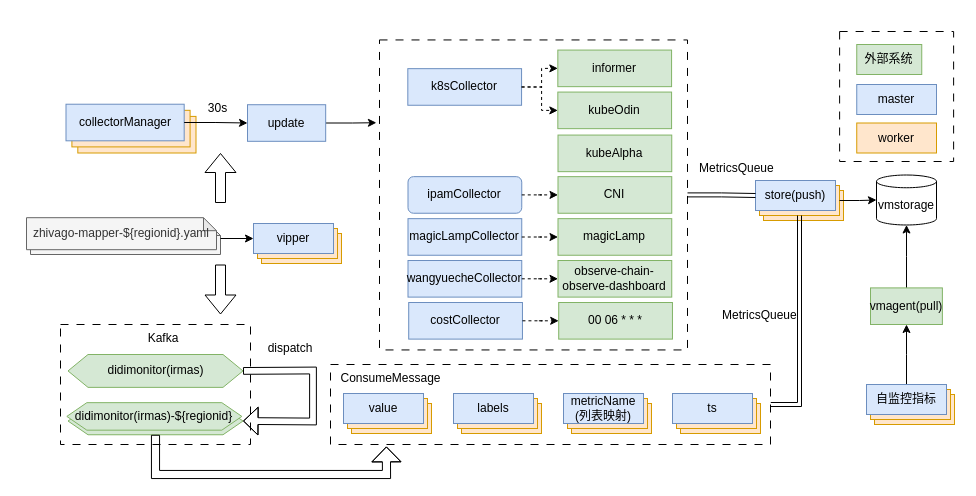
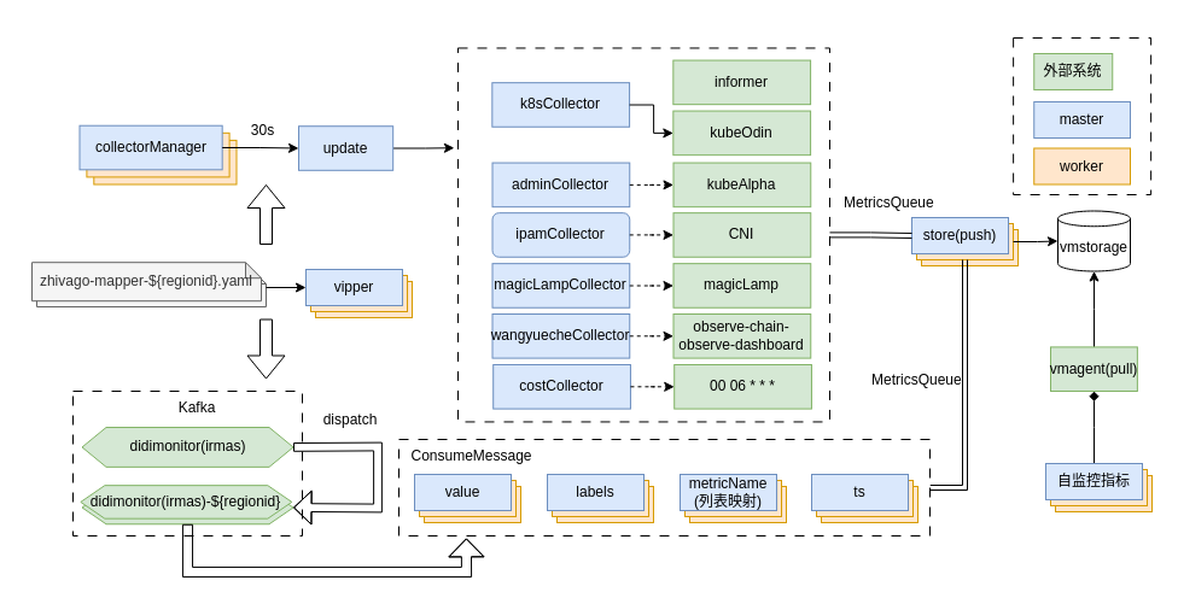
  <mxCell id="0" />
  <mxCell id="1" parent="0" />
  <mxCell id="2" value="" style="rounded=0;whiteSpace=wrap;html=1;dashed=1;dashPattern=8 8;" vertex="1" parent="1"><mxGeometry x="839.12" y="31" width="114" height="130" as="geometry" /></mxCell>
  <mxCell id="3" value="vmstorage" style="shape=cylinder3;whiteSpace=wrap;html=1;boundedLbl=1;backgroundOutline=1;size=6.37;" parent="1" vertex="1"><mxGeometry x="876" y="174.5" width="60" height="50" as="geometry" /></mxCell>
  <mxCell id="4" value="" style="group" parent="1" vertex="1" connectable="0"><mxGeometry x="20" y="214" width="200" height="40" as="geometry" /></mxCell>
  <mxCell id="5" value="" style="shape=note;whiteSpace=wrap;html=1;backgroundOutline=1;darkOpacity=0.05;size=13;fillColor=#f5f5f5;fontColor=#333333;strokeColor=#666666;" parent="4" vertex="1"><mxGeometry x="10" y="8" width="190" height="32" as="geometry" /></mxCell>
  <mxCell id="6" value="zhivago-mapper-${regionid}.yaml" style="shape=note;whiteSpace=wrap;html=1;backgroundOutline=1;darkOpacity=0.05;size=13;fillColor=#f5f5f5;fontColor=#333333;strokeColor=#666666;" parent="4" vertex="1"><mxGeometry x="6" y="3.2" width="190" height="32" as="geometry" /></mxCell>
  <mxCell id="7" value="" style="group" parent="1" vertex="1" connectable="0"><mxGeometry x="253" y="222" width="88" height="41" as="geometry" /></mxCell>
  <mxCell id="8" value="" style="rounded=0;whiteSpace=wrap;html=1;fillColor=#ffe6cc;strokeColor=#d79b00;" parent="7" vertex="1"><mxGeometry x="8" y="11" width="80" height="30" as="geometry" /></mxCell>
  <mxCell id="9" value="" style="rounded=0;whiteSpace=wrap;html=1;fillColor=#ffe6cc;strokeColor=#d79b00;" parent="7" vertex="1"><mxGeometry x="4" y="6" width="80" height="30" as="geometry" /></mxCell>
  <mxCell id="10" value="vipper" style="rounded=0;whiteSpace=wrap;html=1;fillColor=#dae8fc;strokeColor=#6c8ebf;" parent="7" vertex="1"><mxGeometry y="1" width="80" height="30" as="geometry" /></mxCell>
  <mxCell id="11" value="" style="edgeStyle=orthogonalEdgeStyle;rounded=0;orthogonalLoop=1;jettySize=auto;html=1;" parent="1" source="5" target="10" edge="1"><mxGeometry relative="1" as="geometry" /></mxCell>
  <mxCell id="12" value="" style="group" parent="1" vertex="1" connectable="0"><mxGeometry x="755" y="179" width="88" height="41" as="geometry" /></mxCell>
  <mxCell id="13" value="" style="rounded=0;whiteSpace=wrap;html=1;fillColor=#ffe6cc;strokeColor=#d79b00;" parent="12" vertex="1"><mxGeometry x="8" y="11" width="80" height="30" as="geometry" /></mxCell>
  <mxCell id="14" value="" style="rounded=0;whiteSpace=wrap;html=1;fillColor=#ffe6cc;strokeColor=#d79b00;" parent="12" vertex="1"><mxGeometry x="4" y="6" width="80" height="30" as="geometry" /></mxCell>
  <mxCell id="15" value="store(push)" style="rounded=0;whiteSpace=wrap;html=1;fillColor=#dae8fc;strokeColor=#6c8ebf;" parent="12" vertex="1"><mxGeometry y="1" width="80" height="30" as="geometry" /></mxCell>
  <mxCell id="16" value="" style="group" parent="1" vertex="1" connectable="0"><mxGeometry x="65.5" y="102.5" width="130" height="50" as="geometry" /></mxCell>
  <mxCell id="17" value="" style="rounded=0;whiteSpace=wrap;html=1;fillColor=#ffe6cc;strokeColor=#d79b00;" parent="16" vertex="1"><mxGeometry x="11.818" y="13.415" width="118.182" height="36.585" as="geometry" /></mxCell>
  <mxCell id="18" value="" style="rounded=0;whiteSpace=wrap;html=1;fillColor=#ffe6cc;strokeColor=#d79b00;" parent="16" vertex="1"><mxGeometry x="5.909" y="7.317" width="118.182" height="36.585" as="geometry" /></mxCell>
  <mxCell id="19" value="collectorManager" style="rounded=0;whiteSpace=wrap;html=1;fillColor=#dae8fc;strokeColor=#6c8ebf;" parent="16" vertex="1"><mxGeometry y="1.22" width="118.182" height="36.585" as="geometry" /></mxCell>
  <mxCell id="20" value="" style="edgeStyle=orthogonalEdgeStyle;rounded=0;orthogonalLoop=1;jettySize=auto;html=1;entryX=-0.01;entryY=0.267;entryDx=0;entryDy=0;entryPerimeter=0;" parent="1" source="21" target="26" edge="1"><mxGeometry relative="1" as="geometry"><mxPoint x="408.182" y="193.512" as="targetPoint" /></mxGeometry></mxCell>
  <mxCell id="21" value="update" style="rounded=0;whiteSpace=wrap;html=1;fillColor=#dae8fc;strokeColor=#6c8ebf;" parent="1" vertex="1"><mxGeometry x="247" y="104.22" width="78.18" height="36.59" as="geometry" /></mxCell>
  <mxCell id="22" value="" style="edgeStyle=orthogonalEdgeStyle;rounded=0;orthogonalLoop=1;jettySize=auto;html=1;" parent="1" source="19" target="21" edge="1"><mxGeometry relative="1" as="geometry" /></mxCell>
  <mxCell id="23" value="30s" style="text;html=1;align=center;verticalAlign=middle;resizable=0;points=[];autosize=1;strokeColor=none;fillColor=none;" parent="1" vertex="1"><mxGeometry x="197" y="93" width="40" height="30" as="geometry" /></mxCell>
  <mxCell id="24" value="" style="group" parent="1" vertex="1" connectable="0"><mxGeometry x="389" y="20.52" width="308" height="340" as="geometry" /></mxCell>
  <mxCell id="25" value="" style="group" parent="24" vertex="1" connectable="0"><mxGeometry x="-10" y="16.49" width="308" height="312.43" as="geometry" /></mxCell>
  <mxCell id="26" value="" style="rounded=0;whiteSpace=wrap;html=1;dashed=1;dashPattern=8 8;" parent="25" vertex="1"><mxGeometry y="2.43" width="308" height="310" as="geometry" /></mxCell>
+ <mxCell id="27" value="adminCollector" style="rounded=0;whiteSpace=wrap;html=1;fillColor=#dae8fc;strokeColor=#6c8ebf;" parent="25" vertex="1"><mxGeometry x="28.498" y="97.56" width="113.75" height="36.585" as="geometry" /></mxCell>
  <mxCell id="28" value="ipamCollector" style="whiteSpace=wrap;html=1;fillColor=#dae8fc;strokeColor=#6c8ebf;rounded=1;" parent="25" vertex="1"><mxGeometry x="28.498" y="139.14" width="113.75" height="36.585" as="geometry" /></mxCell>
  <mxCell id="29" value="magicLampCollector" style="rounded=0;whiteSpace=wrap;html=1;fillColor=#dae8fc;strokeColor=#6c8ebf;" parent="25" vertex="1"><mxGeometry x="28.498" y="181.14" width="113.75" height="36.585" as="geometry" /></mxCell>
  <mxCell id="30" value="magicLamp" style="rounded=0;whiteSpace=wrap;html=1;fillColor=#d5e8d4;strokeColor=#82b366;" parent="25" vertex="1"><mxGeometry x="178.498" y="181.14" width="113.75" height="36.585" as="geometry" /></mxCell>
  <mxCell id="31" value="" style="edgeStyle=orthogonalEdgeStyle;rounded=0;orthogonalLoop=1;jettySize=auto;html=1;dashed=1;" parent="25" source="29" target="30" edge="1"><mxGeometry relative="1" as="geometry" /></mxCell>
  <mxCell id="32" value="CNI" style="rounded=0;whiteSpace=wrap;html=1;fillColor=#d5e8d4;strokeColor=#82b366;" parent="25" vertex="1"><mxGeometry x="178.498" y="139.14" width="113.75" height="36.585" as="geometry" /></mxCell>
  <mxCell id="33" value="" style="edgeStyle=orthogonalEdgeStyle;rounded=0;orthogonalLoop=1;jettySize=auto;html=1;dashed=1;" parent="25" source="28" target="32" edge="1"><mxGeometry relative="1" as="geometry" /></mxCell>
  <mxCell id="34" value="k8sCollector" style="rounded=0;whiteSpace=wrap;html=1;fillColor=#dae8fc;strokeColor=#6c8ebf;" parent="25" vertex="1"><mxGeometry x="28.325" y="31.15" width="113.75" height="36.585" as="geometry" /></mxCell>
  <mxCell id="35" value="informer" style="rounded=0;whiteSpace=wrap;html=1;fillColor=#d5e8d4;strokeColor=#82b366;" parent="25" vertex="1"><mxGeometry x="178.325" y="12.56" width="113.75" height="36.585" as="geometry" /></mxCell>
  <mxCell id="36" value="kubeOdin" style="rounded=0;whiteSpace=wrap;html=1;fillColor=#d5e8d4;strokeColor=#82b366;" parent="25" vertex="1"><mxGeometry x="178.325" y="54.56" width="113.75" height="36.585" as="geometry" /></mxCell>
- <mxCell id="37" value="" style="edgeStyle=orthogonalEdgeStyle;rounded=0;orthogonalLoop=1;jettySize=auto;html=1;dashed=1;" parent="25" source="34" target="36" edge="1"><mxGeometry relative="1" as="geometry" /></mxCell>
- <mxCell id="38" value="" style="edgeStyle=orthogonalEdgeStyle;rounded=0;orthogonalLoop=1;jettySize=auto;html=1;exitX=1;exitY=0.5;exitDx=0;exitDy=0;entryX=0;entryY=0.5;entryDx=0;entryDy=0;dashed=1;" parent="25" source="34" target="35" edge="1"><mxGeometry relative="1" as="geometry"><mxPoint x="150.525" y="59.15" as="sourcePoint" /><mxPoint x="353.613" y="121.15" as="targetPoint" /></mxGeometry></mxCell>
+ <mxCell id="37" value="" style="edgeStyle=orthogonalEdgeStyle;rounded=0;orthogonalLoop=1;jettySize=auto;html=1;dashed=0;" parent="25" source="34" target="36" edge="1"><mxGeometry relative="1" as="geometry" /></mxCell>
  <mxCell id="39" value="kubeAlpha" style="rounded=0;whiteSpace=wrap;html=1;fillColor=#d5e8d4;strokeColor=#82b366;" parent="25" vertex="1"><mxGeometry x="178.498" y="97.56" width="113.75" height="36.585" as="geometry" /></mxCell>
+ <mxCell id="40" value="" style="edgeStyle=orthogonalEdgeStyle;rounded=0;orthogonalLoop=1;jettySize=auto;html=1;dashed=1;" parent="25" source="27" target="39" edge="1"><mxGeometry relative="1" as="geometry" /></mxCell>
  <mxCell id="41" value="wangyuecheCollector" style="rounded=0;whiteSpace=wrap;html=1;fillColor=#dae8fc;strokeColor=#6c8ebf;" parent="25" vertex="1"><mxGeometry x="28.498" y="223.0" width="113.75" height="36.585" as="geometry" /></mxCell>
  <mxCell id="42" value="observe-chain-observe-dashboard" style="rounded=0;whiteSpace=wrap;html=1;fillColor=#d5e8d4;strokeColor=#82b366;" parent="25" vertex="1"><mxGeometry x="178.498" y="223.0" width="113.75" height="36.585" as="geometry" /></mxCell>
  <mxCell id="43" value="" style="edgeStyle=orthogonalEdgeStyle;rounded=0;orthogonalLoop=1;jettySize=auto;html=1;dashed=1;" parent="25" source="41" target="42" edge="1"><mxGeometry relative="1" as="geometry" /></mxCell>
  <mxCell id="44" value="costCollector" style="rounded=0;whiteSpace=wrap;html=1;fillColor=#dae8fc;strokeColor=#6c8ebf;" parent="25" vertex="1"><mxGeometry x="29.201" y="265.0" width="113.75" height="36.585" as="geometry" /></mxCell>
  <mxCell id="45" value="00 06 * * *" style="rounded=0;whiteSpace=wrap;html=1;fillColor=#d5e8d4;strokeColor=#82b366;" parent="25" vertex="1"><mxGeometry x="179.201" y="265.0" width="113.75" height="36.585" as="geometry" /></mxCell>
  <mxCell id="46" value="" style="edgeStyle=orthogonalEdgeStyle;rounded=0;orthogonalLoop=1;jettySize=auto;html=1;dashed=1;" parent="25" source="44" target="45" edge="1"><mxGeometry relative="1" as="geometry" /></mxCell>
  <mxCell id="47" value="" style="edgeStyle=orthogonalEdgeStyle;rounded=0;orthogonalLoop=1;jettySize=auto;html=1;shape=link;" parent="1" source="26" target="15" edge="1"><mxGeometry relative="1" as="geometry" /></mxCell>
  <mxCell id="48" value="MetricsQueue" style="text;whiteSpace=wrap;" parent="1" vertex="1"><mxGeometry x="697" y="154" width="110" height="40" as="geometry" /></mxCell>
  <mxCell id="49" value="" style="edgeStyle=orthogonalEdgeStyle;rounded=0;orthogonalLoop=1;jettySize=auto;html=1;" parent="1" source="14" target="3" edge="1"><mxGeometry relative="1" as="geometry" /></mxCell>
  <mxCell id="50" value="" style="rounded=0;orthogonalLoop=1;jettySize=auto;html=1;exitX=1;exitY=0.5;exitDx=0;exitDy=0;entryX=0.5;entryY=1;entryDx=0;entryDy=0;shape=link;edgeStyle=orthogonalEdgeStyle;" parent="1" source="53" target="14" edge="1"><mxGeometry relative="1" as="geometry"><mxPoint x="224" y="479" as="sourcePoint" /><mxPoint x="850" y="244" as="targetPoint" /></mxGeometry></mxCell>
  <mxCell id="51" value="MetricsQueue" style="text;whiteSpace=wrap;" parent="1" vertex="1"><mxGeometry x="720" y="301.14" width="110" height="40" as="geometry" /></mxCell>
  <mxCell id="52" value="" style="group" parent="1" vertex="1" connectable="0"><mxGeometry x="330" y="364" width="440" height="80" as="geometry" /></mxCell>
  <mxCell id="53" value="" style="rounded=0;whiteSpace=wrap;html=1;dashed=1;dashPattern=8 8;" parent="52" vertex="1"><mxGeometry width="440" height="80" as="geometry" /></mxCell>
  <mxCell id="54" value="" style="rounded=0;whiteSpace=wrap;html=1;fillColor=#ffe6cc;strokeColor=#d79b00;" parent="52" vertex="1"><mxGeometry x="21" y="39" width="80" height="30" as="geometry" /></mxCell>
  <mxCell id="55" value="" style="rounded=0;whiteSpace=wrap;html=1;fillColor=#ffe6cc;strokeColor=#d79b00;" parent="52" vertex="1"><mxGeometry x="17" y="34" width="80" height="30" as="geometry" /></mxCell>
  <mxCell id="56" value="value" style="rounded=0;whiteSpace=wrap;html=1;fillColor=#dae8fc;strokeColor=#6c8ebf;" parent="52" vertex="1"><mxGeometry x="13" y="29" width="80" height="30" as="geometry" /></mxCell>
  <mxCell id="57" value="" style="rounded=0;whiteSpace=wrap;html=1;fillColor=#ffe6cc;strokeColor=#d79b00;" parent="52" vertex="1"><mxGeometry x="131" y="39" width="80" height="30" as="geometry" /></mxCell>
  <mxCell id="58" value="" style="rounded=0;whiteSpace=wrap;html=1;fillColor=#ffe6cc;strokeColor=#d79b00;" parent="52" vertex="1"><mxGeometry x="127" y="34" width="80" height="30" as="geometry" /></mxCell>
  <mxCell id="59" value="labels" style="rounded=0;whiteSpace=wrap;html=1;fillColor=#dae8fc;strokeColor=#6c8ebf;" parent="52" vertex="1"><mxGeometry x="123" y="29" width="80" height="30" as="geometry" /></mxCell>
  <mxCell id="60" value="" style="rounded=0;whiteSpace=wrap;html=1;fillColor=#ffe6cc;strokeColor=#d79b00;" parent="52" vertex="1"><mxGeometry x="241" y="39" width="80" height="30" as="geometry" /></mxCell>
  <mxCell id="61" value="" style="rounded=0;whiteSpace=wrap;html=1;fillColor=#ffe6cc;strokeColor=#d79b00;" parent="52" vertex="1"><mxGeometry x="237" y="34" width="80" height="30" as="geometry" /></mxCell>
  <mxCell id="62" value="metricName&lt;br&gt;(列表映射)" style="rounded=0;whiteSpace=wrap;html=1;fillColor=#dae8fc;strokeColor=#6c8ebf;" parent="52" vertex="1"><mxGeometry x="233" y="29" width="80" height="30" as="geometry" /></mxCell>
  <mxCell id="63" value="" style="rounded=0;whiteSpace=wrap;html=1;fillColor=#ffe6cc;strokeColor=#d79b00;" parent="52" vertex="1"><mxGeometry x="350" y="39" width="80" height="30" as="geometry" /></mxCell>
  <mxCell id="64" value="" style="rounded=0;whiteSpace=wrap;html=1;fillColor=#ffe6cc;strokeColor=#d79b00;" parent="52" vertex="1"><mxGeometry x="346" y="34" width="80" height="30" as="geometry" /></mxCell>
  <mxCell id="65" value="ts" style="rounded=0;whiteSpace=wrap;html=1;fillColor=#dae8fc;strokeColor=#6c8ebf;" parent="52" vertex="1"><mxGeometry x="342" y="29" width="80" height="30" as="geometry" /></mxCell>
  <mxCell id="66" value="ConsumeMessage" style="text;html=1;align=center;verticalAlign=middle;resizable=0;points=[];autosize=1;strokeColor=none;fillColor=none;" parent="52" vertex="1"><mxGeometry y="-1" width="120" height="30" as="geometry" /></mxCell>
  <mxCell id="67" value="" style="group" parent="1" vertex="1" connectable="0"><mxGeometry x="60" y="324" width="260" height="120" as="geometry" /></mxCell>
  <mxCell id="68" value="" style="rounded=0;whiteSpace=wrap;html=1;dashed=1;dashPattern=8 8;" parent="67" vertex="1"><mxGeometry width="190" height="120" as="geometry" /></mxCell>
  <mxCell id="69" value="didimonitor(irmas)" style="shape=hexagon;perimeter=hexagonPerimeter2;whiteSpace=wrap;html=1;fixedSize=1;fillColor=#d5e8d4;strokeColor=#82b366;" parent="67" vertex="1"><mxGeometry x="7.5" y="30" width="175" height="32.86" as="geometry" /></mxCell>
  <mxCell id="70" value="" style="group" parent="67" vertex="1" connectable="0"><mxGeometry x="7.5" y="80" width="175" height="36.67" as="geometry" /></mxCell>
  <mxCell id="71" style="edgeStyle=orthogonalEdgeStyle;rounded=0;orthogonalLoop=1;jettySize=auto;html=1;exitX=1;exitY=0.75;exitDx=0;exitDy=0;entryX=1;entryY=0.25;entryDx=0;entryDy=0;" parent="70" source="72" target="73" edge="1"><mxGeometry relative="1" as="geometry" /></mxCell>
  <mxCell id="72" value="" style="shape=hexagon;perimeter=hexagonPerimeter2;whiteSpace=wrap;html=1;fixedSize=1;fillColor=#d5e8d4;strokeColor=#82b366;" parent="70" vertex="1"><mxGeometry y="2.75" width="175" height="27.502" as="geometry" /></mxCell>
  <mxCell id="73" value="didimonitor(irmas)-${regionid}" style="shape=hexagon;perimeter=hexagonPerimeter2;whiteSpace=wrap;html=1;fixedSize=1;fillColor=#d5e8d4;strokeColor=#82b366;" parent="70" vertex="1"><mxGeometry x="-1.167" y="-1.833" width="175" height="27.502" as="geometry" /></mxCell>
  <mxCell id="74" value="Kafka" style="text;html=1;strokeColor=none;fillColor=none;align=center;verticalAlign=middle;whiteSpace=wrap;rounded=0;" parent="67" vertex="1"><mxGeometry x="72.5" width="60" height="27.143" as="geometry" /></mxCell>
  <mxCell id="75" value="" style="shape=flexArrow;endArrow=classic;html=1;rounded=0;exitX=1;exitY=0.5;exitDx=0;exitDy=0;entryX=1;entryY=0.5;entryDx=0;entryDy=0;width=6.774;endSize=4.519;" parent="67" source="69" target="72" edge="1"><mxGeometry width="50" height="50" relative="1" as="geometry"><mxPoint x="372.5" y="20" as="sourcePoint" /><mxPoint x="292.5" y="50" as="targetPoint" /><Array as="points"><mxPoint x="252.5" y="46" /><mxPoint x="252.5" y="97" /></Array></mxGeometry></mxCell>
  <mxCell id="76" value="dispatch" style="text;html=1;strokeColor=none;fillColor=none;align=center;verticalAlign=middle;whiteSpace=wrap;rounded=0;" parent="67" vertex="1"><mxGeometry x="200" y="10" width="60" height="27.143" as="geometry" /></mxCell>
  <mxCell id="77" value="" style="shape=flexArrow;endArrow=classic;html=1;rounded=0;exitX=0.5;exitY=1;exitDx=0;exitDy=0;entryX=0.127;entryY=1.024;entryDx=0;entryDy=0;entryPerimeter=0;width=8.125;endSize=4.644;" parent="1" source="72" target="53" edge="1"><mxGeometry width="50" height="50" relative="1" as="geometry"><mxPoint x="253" y="380" as="sourcePoint" /><mxPoint x="253" y="431" as="targetPoint" /><Array as="points"><mxPoint x="155" y="474" /><mxPoint x="386" y="474" /></Array></mxGeometry></mxCell>
  <mxCell id="78" value="" style="rounded=0;whiteSpace=wrap;html=1;fillColor=#ffe6cc;strokeColor=#d79b00;" parent="1" vertex="1"><mxGeometry x="874" y="394" width="80" height="30" as="geometry" /></mxCell>
  <mxCell id="79" value="" style="rounded=0;whiteSpace=wrap;html=1;fillColor=#ffe6cc;strokeColor=#d79b00;" parent="1" vertex="1"><mxGeometry x="870" y="389" width="80" height="30" as="geometry" /></mxCell>
- <mxCell id="80" value="" style="edgeStyle=orthogonalEdgeStyle;rounded=0;orthogonalLoop=1;jettySize=auto;html=1;" parent="1" source="81" target="83" edge="1"><mxGeometry relative="1" as="geometry" /></mxCell>
+ <mxCell id="80" value="" style="edgeStyle=orthogonalEdgeStyle;rounded=0;orthogonalLoop=1;jettySize=auto;html=1;endArrow=diamond;" parent="1" source="81" target="83" edge="1"><mxGeometry relative="1" as="geometry" /></mxCell>
  <mxCell id="81" value="自监控指标" style="rounded=0;whiteSpace=wrap;html=1;fillColor=#dae8fc;strokeColor=#6c8ebf;" parent="1" vertex="1"><mxGeometry x="866" y="384" width="80" height="30" as="geometry" /></mxCell>
  <mxCell id="82" value="" style="edgeStyle=orthogonalEdgeStyle;rounded=0;orthogonalLoop=1;jettySize=auto;html=1;" parent="1" source="83" target="3" edge="1"><mxGeometry relative="1" as="geometry" /></mxCell>
  <mxCell id="83" value="vmagent(pull)" style="rounded=0;whiteSpace=wrap;html=1;fillColor=#d5e8d4;strokeColor=#82b366;" parent="1" vertex="1"><mxGeometry x="870" y="287.41" width="71.88" height="36.59" as="geometry" /></mxCell>
  <mxCell id="84" value="" style="shape=flexArrow;endArrow=classic;html=1;rounded=0;" parent="1" edge="1"><mxGeometry width="50" height="50" relative="1" as="geometry"><mxPoint x="220" y="202.5" as="sourcePoint" /><mxPoint x="220" y="152.5" as="targetPoint" /></mxGeometry></mxCell>
  <mxCell id="85" value="" style="shape=flexArrow;endArrow=classic;html=1;rounded=0;" parent="1" edge="1"><mxGeometry width="50" height="50" relative="1" as="geometry"><mxPoint x="220" y="264" as="sourcePoint" /><mxPoint x="220" y="314" as="targetPoint" /></mxGeometry></mxCell>
  <mxCell id="86" value="外部系统" style="rounded=0;whiteSpace=wrap;html=1;fillColor=#d5e8d4;strokeColor=#82b366;" parent="1" vertex="1"><mxGeometry x="856.25" y="44" width="65" height="30" as="geometry" /></mxCell>
  <mxCell id="87" value="master" style="rounded=0;whiteSpace=wrap;html=1;fillColor=#dae8fc;strokeColor=#6c8ebf;" parent="1" vertex="1"><mxGeometry x="856.25" y="84" width="79.75" height="30" as="geometry" /></mxCell>
  <mxCell id="88" value="worker" style="rounded=0;whiteSpace=wrap;html=1;fillColor=#ffe6cc;strokeColor=#d79b00;" parent="1" vertex="1"><mxGeometry x="856.25" y="122.5" width="79.75" height="30" as="geometry" /></mxCell>
